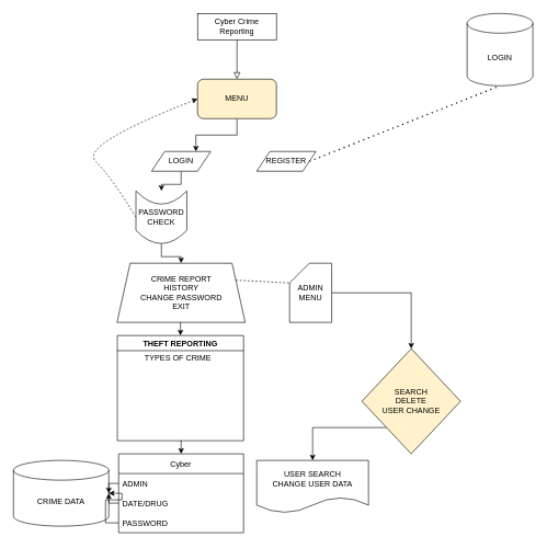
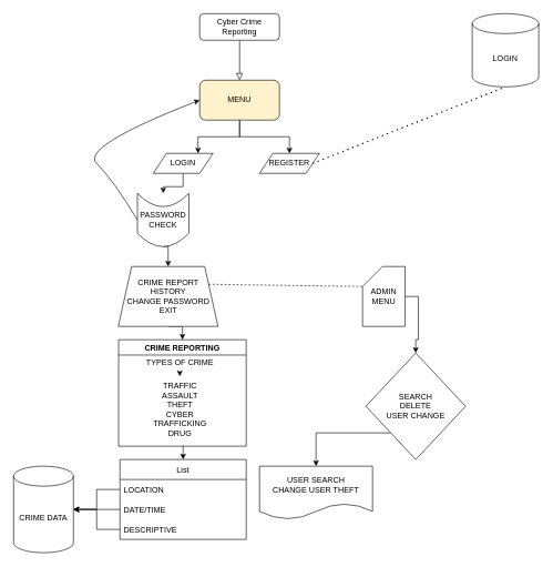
  <mxCell id="0" />
  <mxCell id="1" parent="0" />
  <mxCell id="2" value="" style="rounded=0;html=1;jettySize=auto;orthogonalLoop=1;fontSize=11;endArrow=block;endFill=0;endSize=8;strokeWidth=1;shadow=0;labelBackgroundColor=none;edgeStyle=orthogonalEdgeStyle;" parent="1" source="3" edge="1"><mxGeometry relative="1" as="geometry"><mxPoint x="360" y="120" as="targetPoint" /><Array as="points"><mxPoint x="360" y="120" /></Array></mxGeometry></mxCell>
- <mxCell id="3" value="Cyber Crime Reporting" style="whiteSpace=wrap;html=1;fontSize=12;glass=0;strokeWidth=1;shadow=0;rounded=0;" parent="1" vertex="1"><mxGeometry x="300" y="20" width="120" height="40" as="geometry" /></mxCell>
+ <mxCell id="3" value="Cyber Crime Reporting" style="rounded=1;whiteSpace=wrap;html=1;fontSize=12;glass=0;strokeWidth=1;shadow=0;" parent="1" vertex="1"><mxGeometry x="300" y="20" width="120" height="40" as="geometry" /></mxCell>
  <mxCell id="4" style="edgeStyle=orthogonalEdgeStyle;rounded=0;orthogonalLoop=1;jettySize=auto;html=1;exitX=0.5;exitY=1;exitDx=0;exitDy=0;entryX=0.75;entryY=0;entryDx=0;entryDy=0;" edge="1" parent="1" source="6" target="9"><mxGeometry relative="1" as="geometry" /></mxCell>
+ <mxCell id="5" style="edgeStyle=orthogonalEdgeStyle;rounded=0;orthogonalLoop=1;jettySize=auto;html=1;exitX=0.5;exitY=1;exitDx=0;exitDy=0;entryX=0.5;entryY=0;entryDx=0;entryDy=0;" edge="1" parent="1" source="6" target="10"><mxGeometry relative="1" as="geometry" /></mxCell>
  <mxCell id="6" value="MENU" style="rounded=1;whiteSpace=wrap;html=1;fillColor=#fff2cc;" vertex="1" parent="1"><mxGeometry x="300" y="120" width="120" height="60" as="geometry" /></mxCell>
  <mxCell id="7" value="LOGIN" style="shape=cylinder3;whiteSpace=wrap;html=1;boundedLbl=1;backgroundOutline=1;size=15;" vertex="1" parent="1"><mxGeometry x="710" y="20" width="100" height="110" as="geometry" /></mxCell>
  <mxCell id="8" style="edgeStyle=orthogonalEdgeStyle;rounded=0;orthogonalLoop=1;jettySize=auto;html=1;exitX=0.5;exitY=1;exitDx=0;exitDy=0;" edge="1" parent="1" source="9" target="13"><mxGeometry relative="1" as="geometry" /></mxCell>
  <mxCell id="9" value="LOGIN" style="shape=parallelogram;perimeter=parallelogramPerimeter;whiteSpace=wrap;html=1;fixedSize=1;" vertex="1" parent="1"><mxGeometry x="230" y="230" width="90" height="30" as="geometry" /></mxCell>
  <mxCell id="10" value="REGISTER" style="shape=parallelogram;perimeter=parallelogramPerimeter;whiteSpace=wrap;html=1;fixedSize=1;" vertex="1" parent="1"><mxGeometry x="390" y="230" width="90" height="30" as="geometry" /></mxCell>
  <mxCell id="11" value="" style="endArrow=none;dashed=1;html=1;dashPattern=1 3;strokeWidth=2;rounded=0;exitX=1;exitY=0.5;exitDx=0;exitDy=0;entryX=0.5;entryY=1;entryDx=0;entryDy=0;entryPerimeter=0;" edge="1" parent="1" source="10" target="7"><mxGeometry width="50" height="50" relative="1" as="geometry"><mxPoint x="720" y="190" as="sourcePoint" /><mxPoint x="770" y="140" as="targetPoint" /></mxGeometry></mxCell>
  <mxCell id="12" style="edgeStyle=orthogonalEdgeStyle;rounded=0;orthogonalLoop=1;jettySize=auto;html=1;exitX=0;exitY=0.5;exitDx=0;exitDy=0;entryX=0.5;entryY=0;entryDx=0;entryDy=0;" edge="1" parent="1" source="13" target="16"><mxGeometry relative="1" as="geometry" /></mxCell>
  <mxCell id="13" value="PASSWORD CHECK" style="shape=dataStorage;whiteSpace=wrap;html=1;fixedSize=1;direction=north;" vertex="1" parent="1"><mxGeometry x="206.25" y="290" width="77.5" height="80" as="geometry" /></mxCell>
- <mxCell id="14" value="" style="curved=1;endArrow=classic;html=1;rounded=0;entryX=0;entryY=0.5;entryDx=0;entryDy=0;exitX=0.5;exitY=0;exitDx=0;exitDy=0;dashed=1;" edge="1" parent="1" source="13" target="6"><mxGeometry width="50" height="50" relative="1" as="geometry"><mxPoint x="120" y="270" as="sourcePoint" /><mxPoint x="170" y="220" as="targetPoint" /><Array as="points"><mxPoint x="170" y="270" /><mxPoint x="120" y="220" /></Array></mxGeometry></mxCell>
+ <mxCell id="14" value="" style="curved=1;endArrow=classic;html=1;rounded=0;entryX=0;entryY=0.5;entryDx=0;entryDy=0;exitX=0.5;exitY=0;exitDx=0;exitDy=0;" edge="1" parent="1" source="13" target="6"><mxGeometry width="50" height="50" relative="1" as="geometry"><mxPoint x="120" y="270" as="sourcePoint" /><mxPoint x="170" y="220" as="targetPoint" /><Array as="points"><mxPoint x="170" y="270" /><mxPoint x="120" y="220" /></Array></mxGeometry></mxCell>
  <mxCell id="15" style="edgeStyle=orthogonalEdgeStyle;rounded=0;orthogonalLoop=1;jettySize=auto;html=1;exitX=0.5;exitY=1;exitDx=0;exitDy=0;entryX=0.5;entryY=0;entryDx=0;entryDy=0;" edge="1" parent="1" source="16" target="21"><mxGeometry relative="1" as="geometry" /></mxCell>
- <mxCell id="16" value="CRIME REPORT&lt;br&gt;HISTORY&lt;br&gt;CHANGE PASSWORD&lt;br&gt;EXIT" style="shape=trapezoid;perimeter=trapezoidPerimeter;whiteSpace=wrap;html=1;fixedSize=1;" vertex="1" parent="1"><mxGeometry x="177.5" y="400" width="195" height="90" as="geometry" /></mxCell>
+ <mxCell id="16" value="CRIME REPORT&lt;br&gt;HISTORY&lt;br&gt;CHANGE PASSWORD&lt;br&gt;EXIT" style="shape=trapezoid;perimeter=trapezoidPerimeter;whiteSpace=wrap;html=1;fixedSize=1;" vertex="1" parent="1"><mxGeometry x="177.5" y="400" width="150" height="90" as="geometry" /></mxCell>
  <mxCell id="17" style="edgeStyle=orthogonalEdgeStyle;rounded=0;orthogonalLoop=1;jettySize=auto;html=1;exitX=1;exitY=0.5;exitDx=0;exitDy=0;exitPerimeter=0;entryX=0.5;entryY=0;entryDx=0;entryDy=0;" edge="1" parent="1" source="18" target="31"><mxGeometry relative="1" as="geometry" /></mxCell>
- <mxCell id="18" value="ADMIN&lt;br&gt;MENU" style="shape=card;whiteSpace=wrap;html=1;" vertex="1" parent="1"><mxGeometry x="440" y="400" width="64" height="90" as="geometry" /></mxCell>
+ <mxCell id="18" value="ADMIN&lt;br&gt;MENU" style="shape=card;whiteSpace=wrap;html=1;" vertex="1" parent="1"><mxGeometry x="545" y="400" width="64" height="90" as="geometry" /></mxCell>
  <mxCell id="19" value="" style="endArrow=none;dashed=1;html=1;rounded=0;entryX=0;entryY=0;entryDx=0;entryDy=30;entryPerimeter=0;exitX=1;exitY=0.25;exitDx=0;exitDy=0;" edge="1" parent="1" source="16" target="18"><mxGeometry width="50" height="50" relative="1" as="geometry"><mxPoint x="360" y="400" as="sourcePoint" /><mxPoint x="410" y="350" as="targetPoint" /></mxGeometry></mxCell>
  <mxCell id="20" style="edgeStyle=orthogonalEdgeStyle;rounded=0;orthogonalLoop=1;jettySize=auto;html=1;exitX=0.5;exitY=1;exitDx=0;exitDy=0;entryX=0.5;entryY=0;entryDx=0;entryDy=0;" edge="1" parent="1" source="21" target="26"><mxGeometry relative="1" as="geometry" /></mxCell>
- <mxCell id="21" value="THEFT REPORTING" style="swimlane;" vertex="1" parent="1"><mxGeometry x="178" y="510" width="192" height="160" as="geometry" /></mxCell>
+ <mxCell id="21" value="CRIME REPORTING" style="swimlane;" vertex="1" parent="1"><mxGeometry x="178" y="510" width="192" height="160" as="geometry" /></mxCell>
  <mxCell id="22" value="TYPES OF CRIME" style="text;html=1;align=center;verticalAlign=middle;resizable=0;points=[];autosize=1;strokeColor=none;fillColor=none;" vertex="1" parent="21"><mxGeometry x="32" y="20" width="120" height="30" as="geometry" /></mxCell>
+ <mxCell id="23" value="TRAFFIC&lt;br&gt;ASSAULT&lt;br&gt;THEFT&lt;br&gt;CYBER&lt;br&gt;TRAFFICKING&lt;br&gt;DRUG" style="text;html=1;align=center;verticalAlign=middle;resizable=0;points=[];autosize=1;strokeColor=none;fillColor=none;" vertex="1" parent="21"><mxGeometry x="42" y="55" width="100" height="100" as="geometry" /></mxCell>
+ <mxCell id="24" value="" style="endArrow=classic;html=1;rounded=0;" edge="1" parent="21" source="22" target="23"><mxGeometry width="50" height="50" relative="1" as="geometry"><mxPoint x="182" y="40" as="sourcePoint" /><mxPoint x="91" y="70" as="targetPoint" /></mxGeometry></mxCell>
  <mxCell id="25" style="edgeStyle=orthogonalEdgeStyle;rounded=0;orthogonalLoop=1;jettySize=auto;html=1;exitX=0.5;exitY=0;exitDx=0;exitDy=0;" edge="1" parent="1" source="26"><mxGeometry relative="1" as="geometry"><mxPoint x="275.333" y="689.556" as="targetPoint" /></mxGeometry></mxCell>
- <mxCell id="26" value="Cyber" style="swimlane;fontStyle=0;childLayout=stackLayout;horizontal=1;startSize=30;horizontalStack=0;resizeParent=1;resizeParentMax=0;resizeLast=0;collapsible=1;marginBottom=0;" vertex="1" parent="1"><mxGeometry x="180" y="690" width="190" height="120" as="geometry" /></mxCell>
- <mxCell id="27" value="ADMIN" style="text;strokeColor=none;fillColor=none;align=left;verticalAlign=middle;spacingLeft=4;spacingRight=4;overflow=hidden;points=[[0,0.5],[1,0.5]];portConstraint=eastwest;rotatable=0;" vertex="1" parent="26"><mxGeometry y="30" width="190" height="30" as="geometry" /></mxCell>
- <mxCell id="28" value="DATE/DRUG" style="text;strokeColor=none;fillColor=none;align=left;verticalAlign=middle;spacingLeft=4;spacingRight=4;overflow=hidden;points=[[0,0.5],[1,0.5]];portConstraint=eastwest;rotatable=0;" vertex="1" parent="26"><mxGeometry y="60" width="190" height="30" as="geometry" /></mxCell>
- <mxCell id="29" value="PASSWORD" style="text;strokeColor=none;fillColor=none;align=left;verticalAlign=middle;spacingLeft=4;spacingRight=4;overflow=hidden;points=[[0,0.5],[1,0.5]];portConstraint=eastwest;rotatable=0;" vertex="1" parent="26"><mxGeometry y="90" width="190" height="30" as="geometry" /></mxCell>
+ <mxCell id="26" value="List" style="swimlane;fontStyle=0;childLayout=stackLayout;horizontal=1;startSize=30;horizontalStack=0;resizeParent=1;resizeParentMax=0;resizeLast=0;collapsible=1;marginBottom=0;" vertex="1" parent="1"><mxGeometry x="180" y="690" width="190" height="120" as="geometry" /></mxCell>
+ <mxCell id="27" value="LOCATION" style="text;strokeColor=none;fillColor=none;align=left;verticalAlign=middle;spacingLeft=4;spacingRight=4;overflow=hidden;points=[[0,0.5],[1,0.5]];portConstraint=eastwest;rotatable=0;" vertex="1" parent="26"><mxGeometry y="30" width="190" height="30" as="geometry" /></mxCell>
+ <mxCell id="28" value="DATE/TIME" style="text;strokeColor=none;fillColor=none;align=left;verticalAlign=middle;spacingLeft=4;spacingRight=4;overflow=hidden;points=[[0,0.5],[1,0.5]];portConstraint=eastwest;rotatable=0;" vertex="1" parent="26"><mxGeometry y="60" width="190" height="30" as="geometry" /></mxCell>
+ <mxCell id="29" value="DESCRIPTIVE" style="text;strokeColor=none;fillColor=none;align=left;verticalAlign=middle;spacingLeft=4;spacingRight=4;overflow=hidden;points=[[0,0.5],[1,0.5]];portConstraint=eastwest;rotatable=0;" vertex="1" parent="26"><mxGeometry y="90" width="190" height="30" as="geometry" /></mxCell>
  <mxCell id="30" style="edgeStyle=orthogonalEdgeStyle;rounded=0;orthogonalLoop=1;jettySize=auto;html=1;exitX=0;exitY=1;exitDx=0;exitDy=0;entryX=0.5;entryY=0;entryDx=0;entryDy=0;" edge="1" parent="1" source="31" target="36"><mxGeometry relative="1" as="geometry"><Array as="points"><mxPoint x="475" y="650" /></Array></mxGeometry></mxCell>
- <mxCell id="31" value="SEARCH&lt;br&gt;DELETE&lt;br&gt;USER CHANGE" style="rhombus;whiteSpace=wrap;html=1;fillColor=#fff2cc;" vertex="1" parent="1"><mxGeometry x="550" y="530" width="150" height="160" as="geometry" /></mxCell>
- <mxCell id="32" value="CRIME DATA" style="shape=cylinder3;whiteSpace=wrap;html=1;boundedLbl=1;backgroundOutline=1;size=15;" vertex="1" parent="1"><mxGeometry x="20" y="700" width="145" height="100" as="geometry" /></mxCell>
+ <mxCell id="31" value="SEARCH&lt;br&gt;DELETE&lt;br&gt;USER CHANGE" style="rhombus;whiteSpace=wrap;html=1;" vertex="1" parent="1"><mxGeometry x="550" y="530" width="150" height="160" as="geometry" /></mxCell>
+ <mxCell id="32" value="CRIME DATA" style="shape=cylinder3;whiteSpace=wrap;html=1;boundedLbl=1;backgroundOutline=1;size=15;" vertex="1" parent="1"><mxGeometry x="20" y="700" width="90" height="130" as="geometry" /></mxCell>
  <mxCell id="33" style="edgeStyle=orthogonalEdgeStyle;rounded=0;orthogonalLoop=1;jettySize=auto;html=1;exitX=0;exitY=0.5;exitDx=0;exitDy=0;entryX=1;entryY=0.5;entryDx=0;entryDy=0;entryPerimeter=0;" edge="1" parent="1" source="27" target="32"><mxGeometry relative="1" as="geometry" /></mxCell>
  <mxCell id="34" style="edgeStyle=orthogonalEdgeStyle;rounded=0;orthogonalLoop=1;jettySize=auto;html=1;exitX=0;exitY=0.5;exitDx=0;exitDy=0;entryX=1;entryY=0.5;entryDx=0;entryDy=0;entryPerimeter=0;" edge="1" parent="1" source="28" target="32"><mxGeometry relative="1" as="geometry" /></mxCell>
  <mxCell id="35" style="edgeStyle=orthogonalEdgeStyle;rounded=0;orthogonalLoop=1;jettySize=auto;html=1;exitX=0;exitY=0.5;exitDx=0;exitDy=0;entryX=1;entryY=0.5;entryDx=0;entryDy=0;entryPerimeter=0;" edge="1" parent="1" source="29" target="32"><mxGeometry relative="1" as="geometry" /></mxCell>
- <mxCell id="36" value="USER SEARCH&lt;br&gt;CHANGE USER DATA" style="shape=document;whiteSpace=wrap;html=1;boundedLbl=1;" vertex="1" parent="1"><mxGeometry x="390" y="700" width="170" height="80" as="geometry" /></mxCell>
+ <mxCell id="36" value="USER SEARCH&lt;br&gt;CHANGE USER THEFT" style="shape=document;whiteSpace=wrap;html=1;boundedLbl=1;" vertex="1" parent="1"><mxGeometry x="390" y="700" width="170" height="80" as="geometry" /></mxCell>
